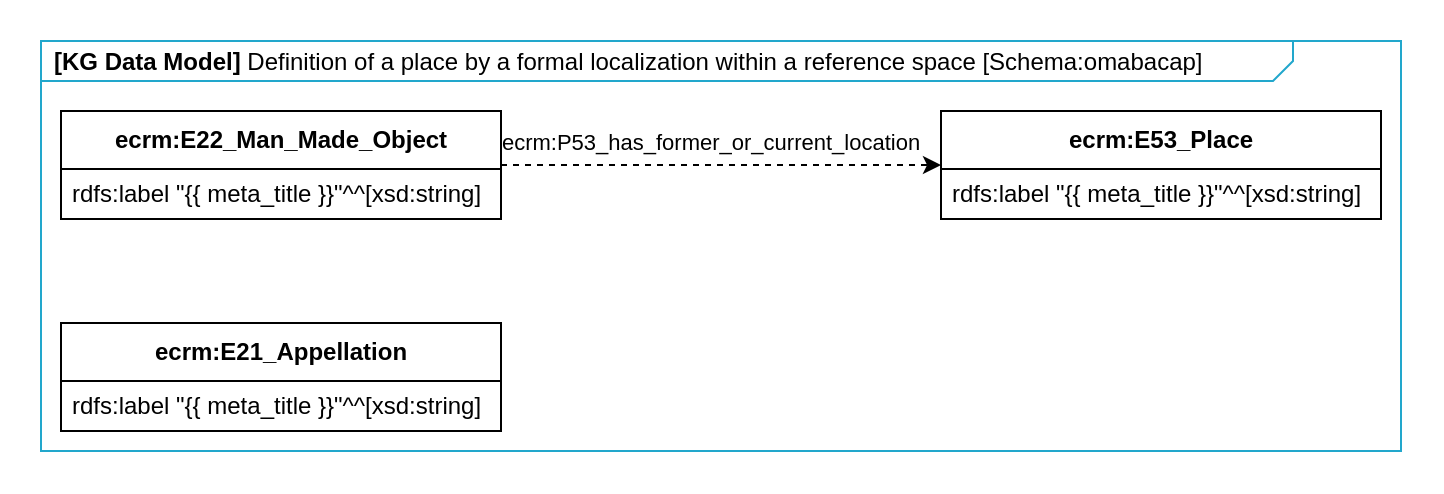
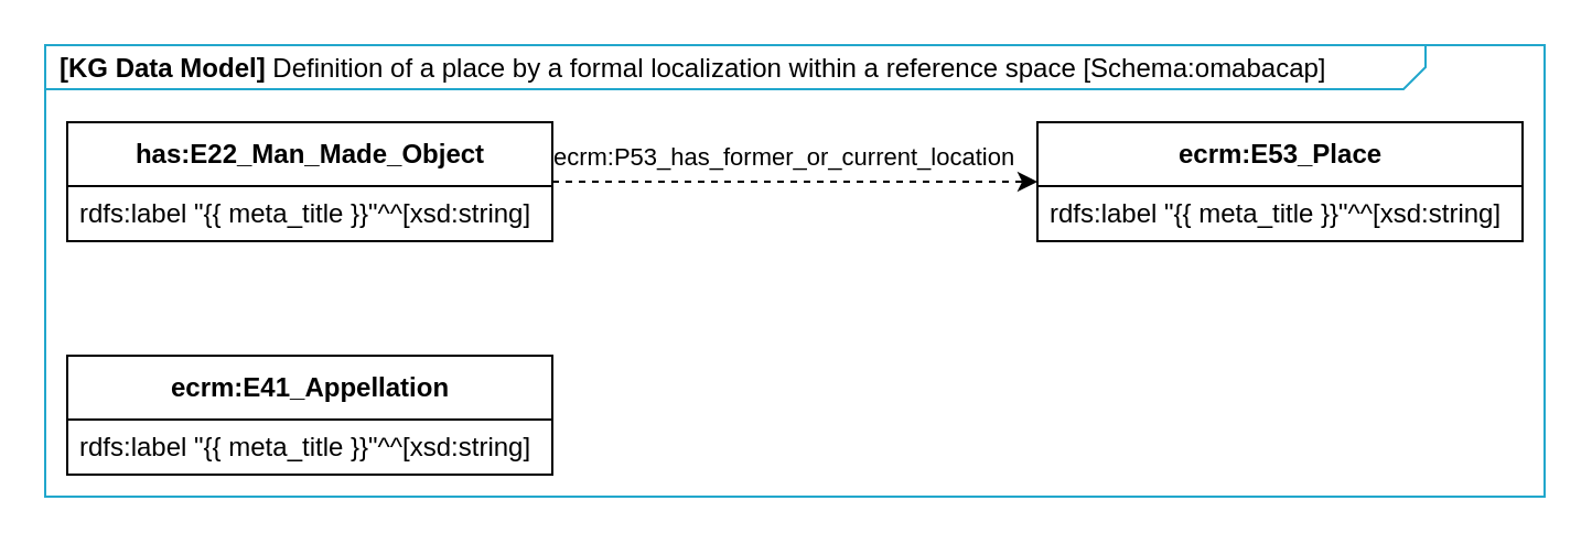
  <mxCell id="0" />
  <mxCell id="1" parent="0" />
- <mxCell id="2" value="ecrm:E21_Appellation" style="swimlane;fontStyle=1;align=center;verticalAlign=middle;childLayout=stackLayout;horizontal=1;startSize=29;horizontalStack=0;resizeParent=1;resizeParentMax=0;resizeLast=0;collapsible=0;marginBottom=0;html=1;" parent="1" vertex="1"><mxGeometry x="30" y="161" width="220" height="54" as="geometry" /></mxCell>
+ <mxCell id="2" value="ecrm:E41_Appellation" style="swimlane;fontStyle=1;align=center;verticalAlign=middle;childLayout=stackLayout;horizontal=1;startSize=29;horizontalStack=0;resizeParent=1;resizeParentMax=0;resizeLast=0;collapsible=0;marginBottom=0;html=1;" parent="1" vertex="1"><mxGeometry x="30" y="161" width="220" height="54" as="geometry" /></mxCell>
  <mxCell id="3" value="rdfs:label &quot;{{ meta_title }}&quot;^^[xsd:string]" style="text;html=1;strokeColor=none;fillColor=none;align=left;verticalAlign=middle;spacingLeft=4;spacingRight=4;overflow=hidden;rotatable=0;points=[[0,0.5],[1,0.5]];portConstraint=eastwest;" parent="2" vertex="1"><mxGeometry y="29" width="220" height="25" as="geometry" /></mxCell>
  <mxCell id="4" value="ecrm:E53_Place" style="swimlane;fontStyle=1;align=center;verticalAlign=middle;childLayout=stackLayout;horizontal=1;startSize=29;horizontalStack=0;resizeParent=1;resizeParentMax=0;resizeLast=0;collapsible=0;marginBottom=0;html=1;" parent="1" vertex="1"><mxGeometry x="470" y="55" width="220" height="54" as="geometry" /></mxCell>
  <mxCell id="5" value="rdfs:label &quot;{{ meta_title }}&quot;^^[xsd:string]" style="text;html=1;strokeColor=none;fillColor=none;align=left;verticalAlign=middle;spacingLeft=4;spacingRight=4;overflow=hidden;rotatable=0;points=[[0,0.5],[1,0.5]];portConstraint=eastwest;" parent="4" vertex="1"><mxGeometry y="29" width="220" height="25" as="geometry" /></mxCell>
  <mxCell id="6" style="edgeStyle=orthogonalEdgeStyle;rounded=0;orthogonalLoop=1;jettySize=auto;html=1;dashed=1;" parent="1" source="8" target="4" edge="1"><mxGeometry relative="1" as="geometry"><mxPoint x="480" y="82" as="targetPoint" /></mxGeometry></mxCell>
  <mxCell id="7" value="ecrm:P53_has_former_or_current_location" style="edgeLabel;html=1;align=center;verticalAlign=middle;resizable=0;points=[];" parent="6" vertex="1" connectable="0"><mxGeometry x="-0.148" y="2" relative="1" as="geometry"><mxPoint x="10" y="-10" as="offset" /></mxGeometry></mxCell>
- <mxCell id="8" value="ecrm:E22_Man_Made_Object" style="swimlane;fontStyle=1;align=center;verticalAlign=middle;childLayout=stackLayout;horizontal=1;startSize=29;horizontalStack=0;resizeParent=1;resizeParentMax=0;resizeLast=0;collapsible=0;marginBottom=0;html=1;" parent="1" vertex="1"><mxGeometry x="30" y="55" width="220" height="54" as="geometry" /></mxCell>
+ <mxCell id="8" value="has:E22_Man_Made_Object" style="swimlane;fontStyle=1;align=center;verticalAlign=middle;childLayout=stackLayout;horizontal=1;startSize=29;horizontalStack=0;resizeParent=1;resizeParentMax=0;resizeLast=0;collapsible=0;marginBottom=0;html=1;" parent="1" vertex="1"><mxGeometry x="30" y="55" width="220" height="54" as="geometry" /></mxCell>
  <mxCell id="9" value="rdfs:label &quot;{{ meta_title }}&quot;^^[xsd:string]" style="text;html=1;strokeColor=none;fillColor=none;align=left;verticalAlign=middle;spacingLeft=4;spacingRight=4;overflow=hidden;rotatable=0;points=[[0,0.5],[1,0.5]];portConstraint=eastwest;" parent="8" vertex="1"><mxGeometry y="29" width="220" height="25" as="geometry" /></mxCell>
  <mxCell id="10" value="[KG Data Model]&amp;nbsp;&lt;span style=&quot;font-weight: 400&quot;&gt;Definition of a place by a formal localization within a reference space [Schema:omabacap]&lt;/span&gt;" style="html=1;shape=mxgraph.sysml.package;labelX=626.77;align=left;spacingLeft=5;verticalAlign=top;spacingTop=-3;fontStyle=1;strokeWidth=1;recursiveResize=0;fillColor=none;strokeColor=#22A7CC;" parent="1" vertex="1"><mxGeometry x="20" y="20" width="680" height="205" as="geometry" /></mxCell>
